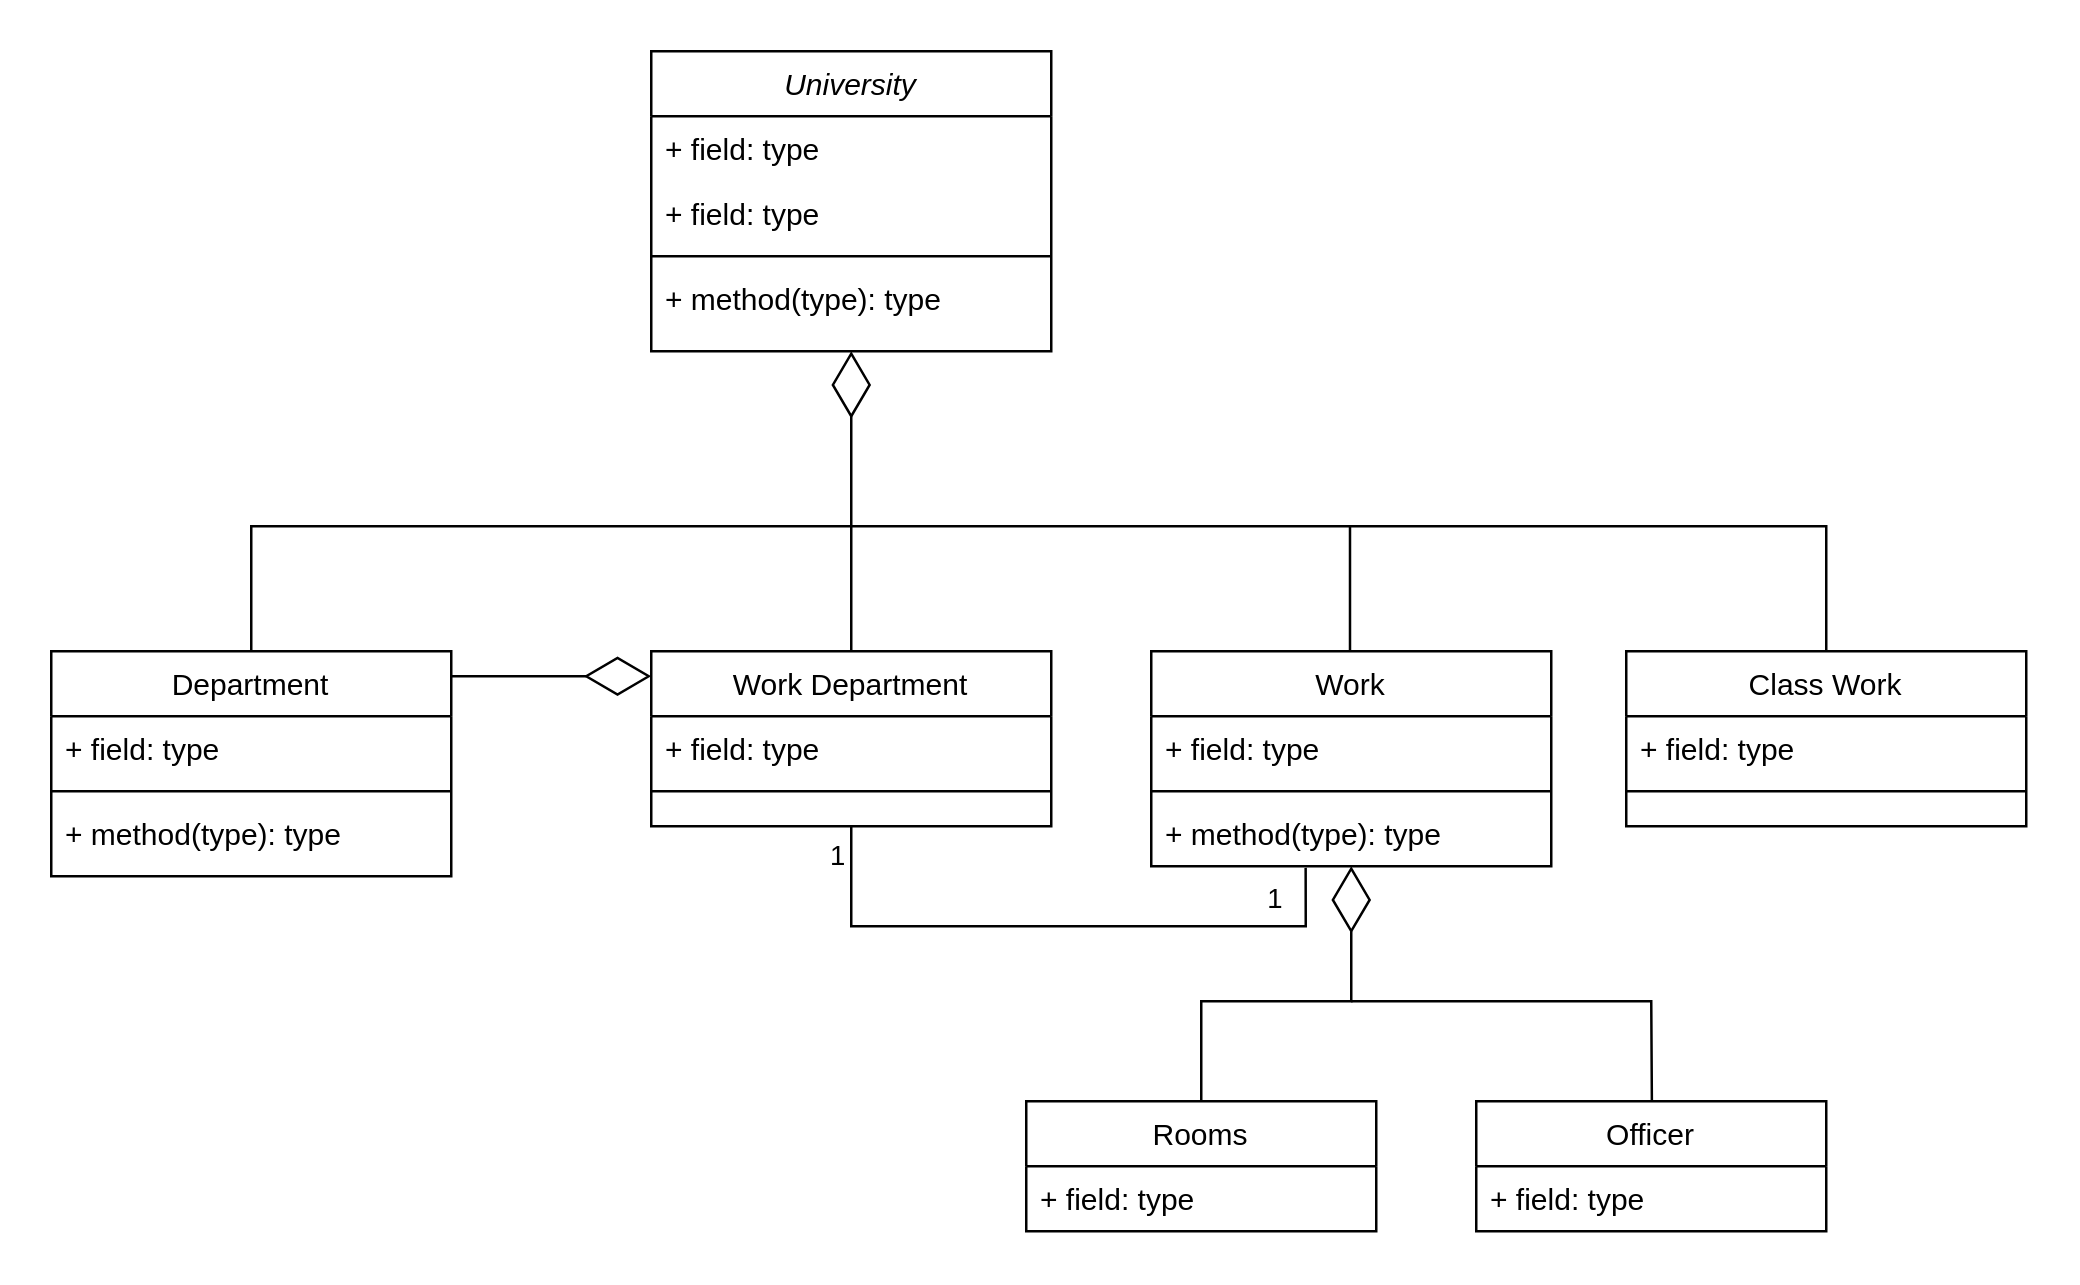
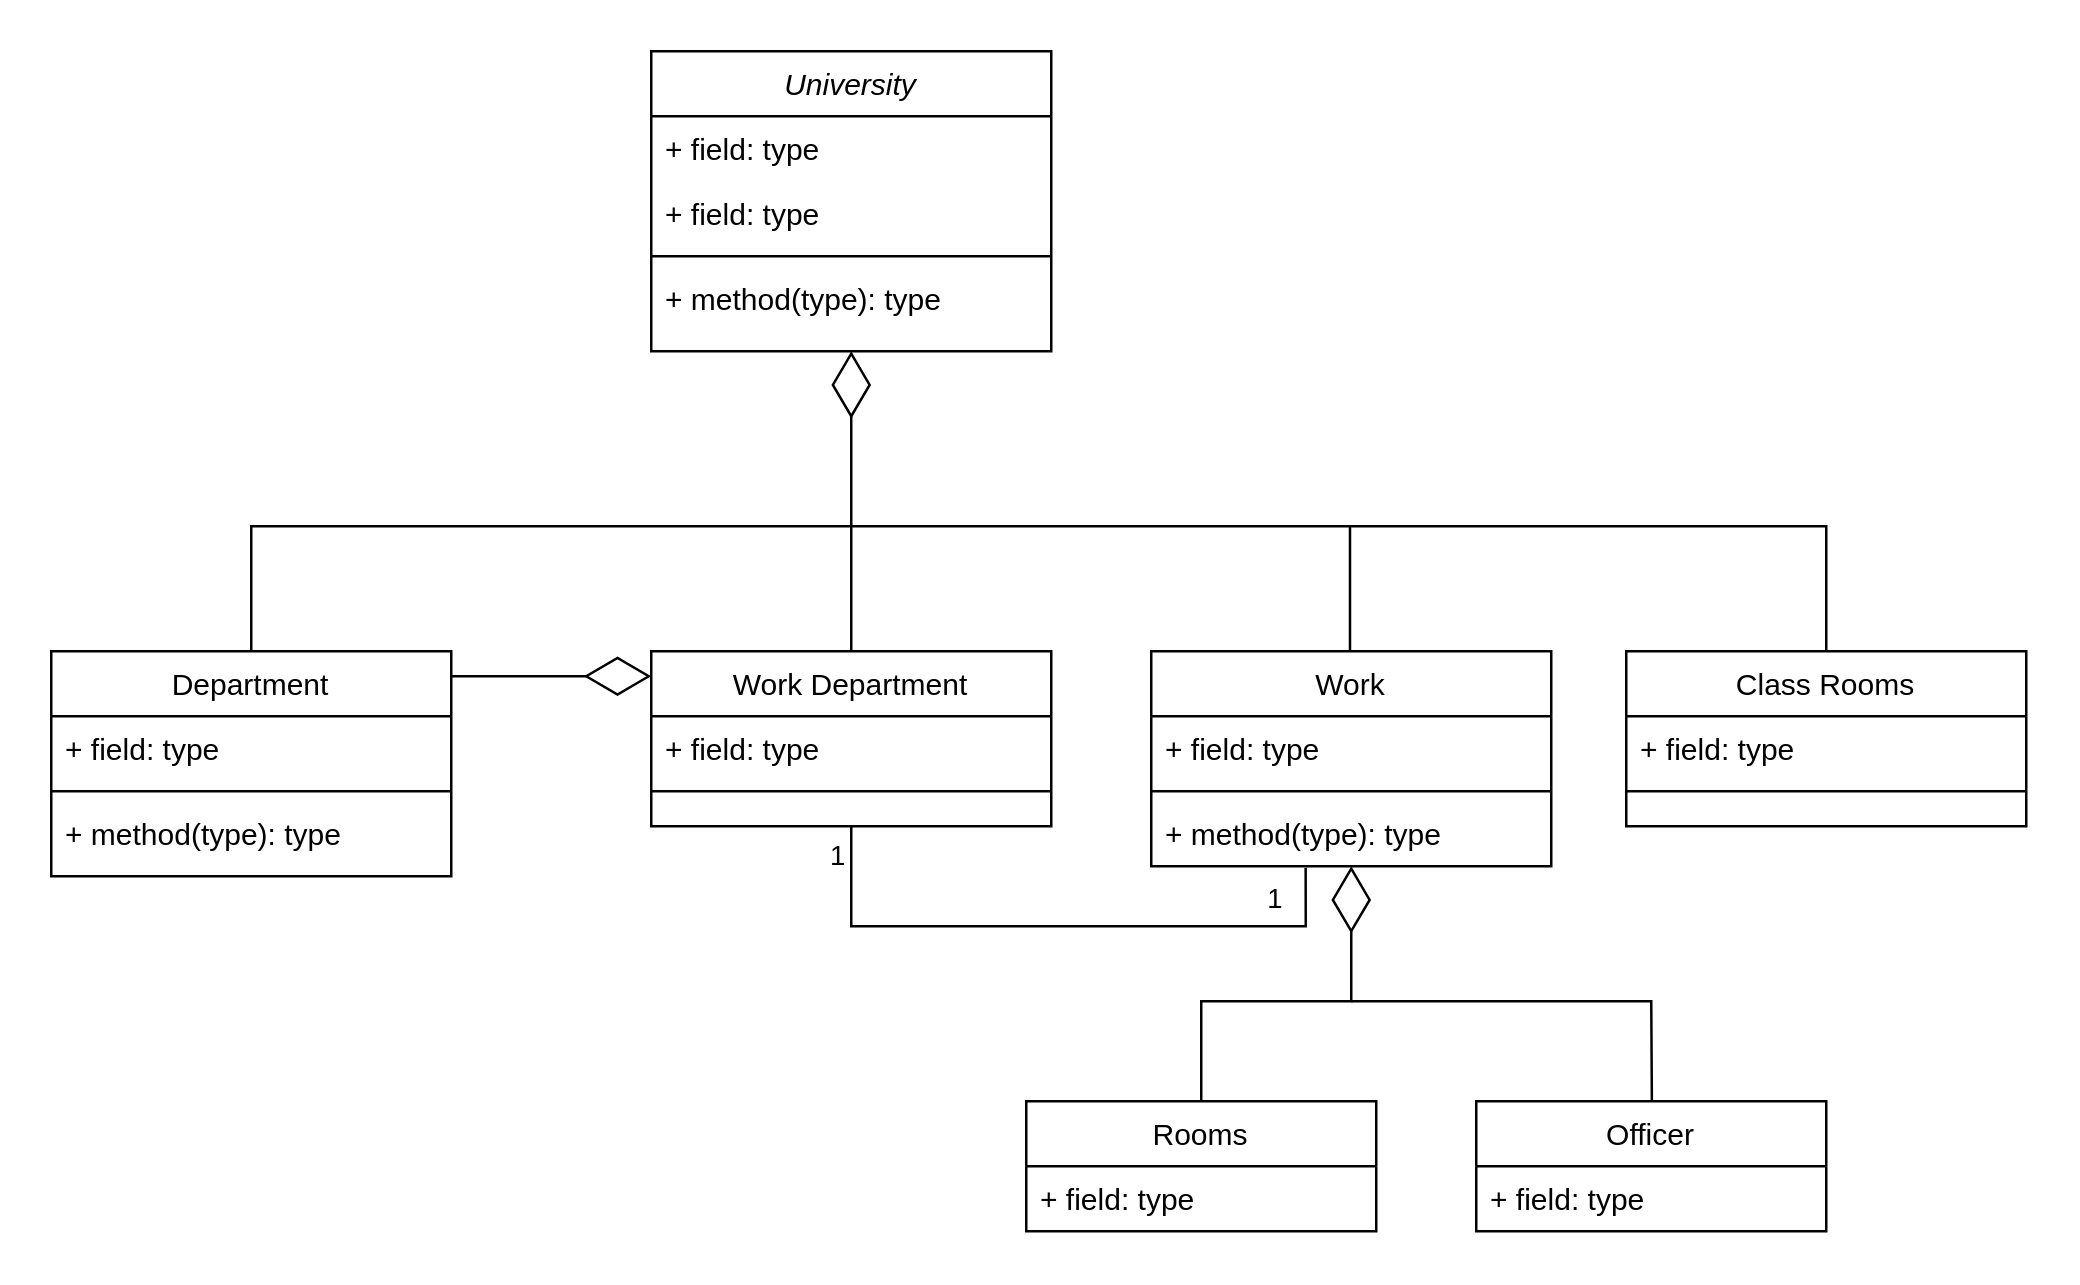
  <mxCell id="0" />
  <mxCell id="1" parent="0" />
  <mxCell id="2" value="University" style="swimlane;fontStyle=2;align=center;verticalAlign=top;childLayout=stackLayout;horizontal=1;startSize=26;horizontalStack=0;resizeParent=1;resizeLast=0;collapsible=1;marginBottom=0;rounded=0;shadow=0;strokeWidth=1;" parent="1" vertex="1"><mxGeometry x="260" y="20" width="160" height="120" as="geometry"><mxRectangle x="230" y="140" width="160" height="26" as="alternateBounds" /></mxGeometry></mxCell>
  <mxCell id="3" value="+ field: type" style="text;align=left;verticalAlign=top;spacingLeft=4;spacingRight=4;overflow=hidden;rotatable=0;points=[[0,0.5],[1,0.5]];portConstraint=eastwest;" parent="2" vertex="1"><mxGeometry y="26" width="160" height="26" as="geometry" /></mxCell>
  <mxCell id="4" value="+ field: type" style="text;align=left;verticalAlign=top;spacingLeft=4;spacingRight=4;overflow=hidden;rotatable=0;points=[[0,0.5],[1,0.5]];portConstraint=eastwest;rounded=0;shadow=0;html=0;" parent="2" vertex="1"><mxGeometry y="52" width="160" height="26" as="geometry" /></mxCell>
  <mxCell id="5" value="" style="line;html=1;strokeWidth=1;align=left;verticalAlign=middle;spacingTop=-1;spacingLeft=3;spacingRight=3;rotatable=0;labelPosition=right;points=[];portConstraint=eastwest;" parent="2" vertex="1"><mxGeometry y="78" width="160" height="8" as="geometry" /></mxCell>
  <mxCell id="6" value="+ method(type): type" style="text;align=left;verticalAlign=top;spacingLeft=4;spacingRight=4;overflow=hidden;rotatable=0;points=[[0,0.5],[1,0.5]];portConstraint=eastwest;" parent="2" vertex="1"><mxGeometry y="86" width="160" height="26" as="geometry" /></mxCell>
  <mxCell id="7" value="Department" style="swimlane;fontStyle=0;align=center;verticalAlign=top;childLayout=stackLayout;horizontal=1;startSize=26;horizontalStack=0;resizeParent=1;resizeLast=0;collapsible=1;marginBottom=0;rounded=0;shadow=0;strokeWidth=1;" parent="1" vertex="1"><mxGeometry x="20" y="260" width="160" height="90" as="geometry"><mxRectangle x="130" y="380" width="160" height="26" as="alternateBounds" /></mxGeometry></mxCell>
  <mxCell id="8" value="+ field: type" style="text;align=left;verticalAlign=top;spacingLeft=4;spacingRight=4;overflow=hidden;rotatable=0;points=[[0,0.5],[1,0.5]];portConstraint=eastwest;" parent="7" vertex="1"><mxGeometry y="26" width="160" height="26" as="geometry" /></mxCell>
  <mxCell id="9" value="" style="line;html=1;strokeWidth=1;align=left;verticalAlign=middle;spacingTop=-1;spacingLeft=3;spacingRight=3;rotatable=0;labelPosition=right;points=[];portConstraint=eastwest;" parent="7" vertex="1"><mxGeometry y="52" width="160" height="8" as="geometry" /></mxCell>
  <mxCell id="10" value="+ method(type): type" style="text;align=left;verticalAlign=top;spacingLeft=4;spacingRight=4;overflow=hidden;rotatable=0;points=[[0,0.5],[1,0.5]];portConstraint=eastwest;fontStyle=0" parent="7" vertex="1"><mxGeometry y="60" width="160" height="26" as="geometry" /></mxCell>
  <mxCell id="11" value="Work Department" style="swimlane;fontStyle=0;align=center;verticalAlign=top;childLayout=stackLayout;horizontal=1;startSize=26;horizontalStack=0;resizeParent=1;resizeLast=0;collapsible=1;marginBottom=0;rounded=0;shadow=0;strokeWidth=1;" parent="1" vertex="1"><mxGeometry x="260" y="260" width="160" height="70" as="geometry"><mxRectangle x="340" y="380" width="170" height="26" as="alternateBounds" /></mxGeometry></mxCell>
  <mxCell id="12" value="+ field: type" style="text;align=left;verticalAlign=top;spacingLeft=4;spacingRight=4;overflow=hidden;rotatable=0;points=[[0,0.5],[1,0.5]];portConstraint=eastwest;" parent="11" vertex="1"><mxGeometry y="26" width="160" height="26" as="geometry" /></mxCell>
  <mxCell id="13" value="" style="line;html=1;strokeWidth=1;align=left;verticalAlign=middle;spacingTop=-1;spacingLeft=3;spacingRight=3;rotatable=0;labelPosition=right;points=[];portConstraint=eastwest;" parent="11" vertex="1"><mxGeometry y="52" width="160" height="8" as="geometry" /></mxCell>
  <mxCell id="14" value="" style="endArrow=diamondThin;endFill=0;endSize=24;html=1;rounded=0;strokeWidth=1;jumpSize=6;edgeStyle=orthogonalEdgeStyle;" parent="1" edge="1"><mxGeometry width="160" relative="1" as="geometry"><mxPoint x="180" y="270" as="sourcePoint" /><mxPoint x="260" y="270" as="targetPoint" /><Array as="points"><mxPoint x="220" y="270" /><mxPoint x="220" y="270" /></Array></mxGeometry></mxCell>
  <mxCell id="15" value="" style="endArrow=none;html=1;edgeStyle=orthogonalEdgeStyle;rounded=0;strokeWidth=1;jumpSize=6;exitX=0.5;exitY=0;exitDx=0;exitDy=0;" parent="1" source="11" edge="1"><mxGeometry relative="1" as="geometry"><mxPoint x="490" y="240" as="sourcePoint" /><mxPoint x="340" y="210" as="targetPoint" /><Array as="points"><mxPoint x="340" y="250" /><mxPoint x="340" y="250" /></Array></mxGeometry></mxCell>
  <mxCell id="16" value="" style="endArrow=none;html=1;rounded=0;exitX=0.5;exitY=0;exitDx=0;exitDy=0;" parent="1" source="7" edge="1"><mxGeometry width="50" height="50" relative="1" as="geometry"><mxPoint x="100" y="240" as="sourcePoint" /><mxPoint x="730" y="270" as="targetPoint" /><Array as="points"><mxPoint x="100" y="210" /><mxPoint x="730" y="210" /></Array></mxGeometry></mxCell>
  <mxCell id="17" value="" style="endArrow=diamondThin;endFill=0;endSize=24;html=1;rounded=0;entryX=0.5;entryY=1;entryDx=0;entryDy=0;" parent="1" target="2" edge="1"><mxGeometry width="160" relative="1" as="geometry"><mxPoint x="340" y="210" as="sourcePoint" /><mxPoint x="480" y="200" as="targetPoint" /></mxGeometry></mxCell>
  <mxCell id="18" value="Work" style="swimlane;fontStyle=0;align=center;verticalAlign=top;childLayout=stackLayout;horizontal=1;startSize=26;horizontalStack=0;resizeParent=1;resizeParentMax=0;resizeLast=0;collapsible=1;marginBottom=0;" parent="1" vertex="1"><mxGeometry x="460" y="260" width="160" height="86" as="geometry" /></mxCell>
  <mxCell id="19" value="+ field: type" style="text;strokeColor=none;fillColor=none;align=left;verticalAlign=top;spacingLeft=4;spacingRight=4;overflow=hidden;rotatable=0;points=[[0,0.5],[1,0.5]];portConstraint=eastwest;" parent="18" vertex="1"><mxGeometry y="26" width="160" height="26" as="geometry" /></mxCell>
  <mxCell id="20" value="" style="line;strokeWidth=1;fillColor=none;align=left;verticalAlign=middle;spacingTop=-1;spacingLeft=3;spacingRight=3;rotatable=0;labelPosition=right;points=[];portConstraint=eastwest;" parent="18" vertex="1"><mxGeometry y="52" width="160" height="8" as="geometry" /></mxCell>
  <mxCell id="21" value="+ method(type): type" style="text;strokeColor=none;fillColor=none;align=left;verticalAlign=top;spacingLeft=4;spacingRight=4;overflow=hidden;rotatable=0;points=[[0,0.5],[1,0.5]];portConstraint=eastwest;" parent="18" vertex="1"><mxGeometry y="60" width="160" height="26" as="geometry" /></mxCell>
  <mxCell id="22" value="" style="endArrow=none;html=1;rounded=0;" parent="1" edge="1"><mxGeometry width="50" height="50" relative="1" as="geometry"><mxPoint x="539.5" y="260" as="sourcePoint" /><mxPoint x="539.5" y="210" as="targetPoint" /><Array as="points"><mxPoint x="539.5" y="250" /><mxPoint x="539.5" y="240" /><mxPoint x="539.5" y="230" /></Array></mxGeometry></mxCell>
  <mxCell id="23" value="Rooms" style="swimlane;fontStyle=0;childLayout=stackLayout;horizontal=1;startSize=26;fillColor=none;horizontalStack=0;resizeParent=1;resizeParentMax=0;resizeLast=0;collapsible=1;marginBottom=0;" parent="1" vertex="1"><mxGeometry x="410" y="440" width="140" height="52" as="geometry" /></mxCell>
  <mxCell id="24" value="+ field: type" style="text;strokeColor=none;fillColor=none;align=left;verticalAlign=top;spacingLeft=4;spacingRight=4;overflow=hidden;rotatable=0;points=[[0,0.5],[1,0.5]];portConstraint=eastwest;" parent="23" vertex="1"><mxGeometry y="26" width="140" height="26" as="geometry" /></mxCell>
  <mxCell id="25" value="Officer" style="swimlane;fontStyle=0;childLayout=stackLayout;horizontal=1;startSize=26;fillColor=none;horizontalStack=0;resizeParent=1;resizeParentMax=0;resizeLast=0;collapsible=1;marginBottom=0;" parent="1" vertex="1"><mxGeometry x="590" y="440" width="140" height="52" as="geometry" /></mxCell>
  <mxCell id="26" value="+ field: type" style="text;strokeColor=none;fillColor=none;align=left;verticalAlign=top;spacingLeft=4;spacingRight=4;overflow=hidden;rotatable=0;points=[[0,0.5],[1,0.5]];portConstraint=eastwest;" parent="25" vertex="1"><mxGeometry y="26" width="140" height="26" as="geometry" /></mxCell>
  <mxCell id="27" value="" style="endArrow=diamondThin;endFill=0;endSize=24;html=1;rounded=0;exitX=0.5;exitY=0;exitDx=0;exitDy=0;entryX=0.5;entryY=0.999;entryDx=0;entryDy=0;entryPerimeter=0;" parent="1" source="23" target="21" edge="1"><mxGeometry width="160" relative="1" as="geometry"><mxPoint x="550" y="435" as="sourcePoint" /><mxPoint x="730" y="350" as="targetPoint" /><Array as="points"><mxPoint x="480" y="400" /><mxPoint x="540" y="400" /></Array></mxGeometry></mxCell>
  <mxCell id="28" value="" style="endArrow=none;html=1;rounded=0;" parent="1" edge="1"><mxGeometry width="50" height="50" relative="1" as="geometry"><mxPoint x="660.25" y="440" as="sourcePoint" /><mxPoint x="540" y="400" as="targetPoint" /><Array as="points"><mxPoint x="660" y="400" /></Array></mxGeometry></mxCell>
  <mxCell id="29" value="" style="endArrow=none;html=1;edgeStyle=orthogonalEdgeStyle;rounded=0;exitX=0.5;exitY=1;exitDx=0;exitDy=0;entryX=0.386;entryY=1.025;entryDx=0;entryDy=0;entryPerimeter=0;" edge="1" parent="1" source="11" target="21"><mxGeometry relative="1" as="geometry"><mxPoint x="320" y="390" as="sourcePoint" /><mxPoint x="709" y="350" as="targetPoint" /><Array as="points"><mxPoint x="340" y="370" /><mxPoint x="522" y="370" /></Array></mxGeometry></mxCell>
  <mxCell id="30" value="1" style="edgeLabel;resizable=0;html=1;align=left;verticalAlign=bottom;" connectable="0" vertex="1" parent="29"><mxGeometry x="-1" relative="1" as="geometry"><mxPoint x="-10" y="20" as="offset" /></mxGeometry></mxCell>
  <mxCell id="31" value="1" style="edgeLabel;resizable=0;html=1;align=right;verticalAlign=bottom;" connectable="0" vertex="1" parent="29"><mxGeometry x="1" relative="1" as="geometry"><mxPoint x="-9" y="20" as="offset" /></mxGeometry></mxCell>
- <mxCell id="32" value="Class Work" style="swimlane;fontStyle=0;align=center;verticalAlign=top;childLayout=stackLayout;horizontal=1;startSize=26;horizontalStack=0;resizeParent=1;resizeLast=0;collapsible=1;marginBottom=0;rounded=0;shadow=0;strokeWidth=1;" vertex="1" parent="1"><mxGeometry x="650" y="260" width="160" height="70" as="geometry"><mxRectangle x="340" y="380" width="170" height="26" as="alternateBounds" /></mxGeometry></mxCell>
+ <mxCell id="32" value="Class Rooms" style="swimlane;fontStyle=0;align=center;verticalAlign=top;childLayout=stackLayout;horizontal=1;startSize=26;horizontalStack=0;resizeParent=1;resizeLast=0;collapsible=1;marginBottom=0;rounded=0;shadow=0;strokeWidth=1;" vertex="1" parent="1"><mxGeometry x="650" y="260" width="160" height="70" as="geometry"><mxRectangle x="340" y="380" width="170" height="26" as="alternateBounds" /></mxGeometry></mxCell>
  <mxCell id="33" value="+ field: type" style="text;align=left;verticalAlign=top;spacingLeft=4;spacingRight=4;overflow=hidden;rotatable=0;points=[[0,0.5],[1,0.5]];portConstraint=eastwest;" vertex="1" parent="32"><mxGeometry y="26" width="160" height="26" as="geometry" /></mxCell>
  <mxCell id="34" value="" style="line;html=1;strokeWidth=1;align=left;verticalAlign=middle;spacingTop=-1;spacingLeft=3;spacingRight=3;rotatable=0;labelPosition=right;points=[];portConstraint=eastwest;" vertex="1" parent="32"><mxGeometry y="52" width="160" height="8" as="geometry" /></mxCell>
